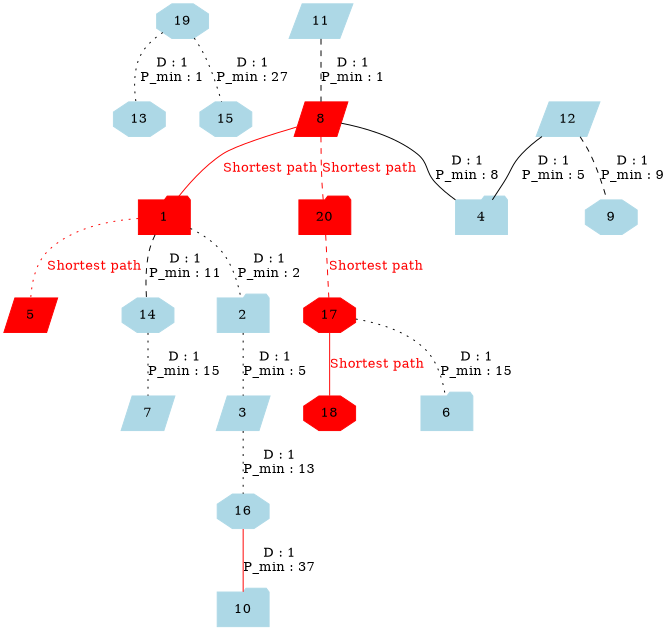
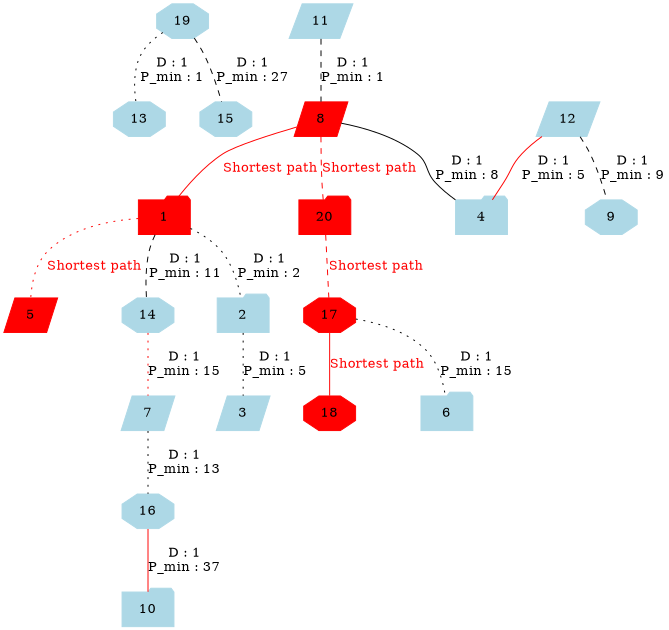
  strict graph {
    node [color=lightblue shape=octagon style=filled]
    edge [constraint=true style=dotted]
    19
    13
    15
    2 [shape=folder]
    3 [shape=parallelogram]
    11 [shape=parallelogram]
    8 [color=red shape=parallelogram]
    4 [shape=folder]
    20 [color=red shape=folder]
    1 [color=red shape=folder]
    17 [color=red]
    5 [color=red shape=parallelogram]
    14
    18 [color=red]
    6 [shape=folder]
    7 [shape=parallelogram]
    16
    12 [shape=parallelogram]
    9
    10 [shape=folder]
    19 -- 13 [label="D : 1\nP_min : 1"]
-   19 -- 15 [label="D : 1\nP_min : 27"]
+   19 -- 15 [label="D : 1\nP_min : 27" style=dashed]
    2 -- 3 [label="D : 1\nP_min : 5"]
    11 -- 8 [label="D : 1\nP_min : 1" style=dashed]
    8 -- 4 [label="D : 1\nP_min : 8" style=solid]
    8 -- 20 [color=red fontcolor=red label="Shortest path" style=dashed]
    8 -- 1 [color=red fontcolor=red label="Shortest path" style=solid]
    20 -- 17 [color=red fontcolor=red label="Shortest path" style=dashed]
    1 -- 2 [label="D : 1\nP_min : 2"]
    1 -- 5 [color=red fontcolor=red label="Shortest path"]
    1 -- 14 [label="D : 1\nP_min : 11" style=dashed]
    17 -- 18 [color=red fontcolor=red label="Shortest path" style=solid]
    17 -- 6 [label="D : 1\nP_min : 15"]
-   14 -- 7 [label="D : 1\nP_min : 15"]
-   3 -- 16 [label="D : 1\nP_min : 13"]
+   14 -- 7 [label="D : 1\nP_min : 15" color=red]
+   7 -- 16 [label="D : 1\nP_min : 13"]
    16 -- 10 [color=red label="D : 1\nP_min : 37" style=solid]
-   12 -- 4 [label="D : 1\nP_min : 5" style=solid]
+   12 -- 4 [label="D : 1\nP_min : 5" style=solid color=red]
    12 -- 9 [label="D : 1\nP_min : 9" style=dashed]
  }
